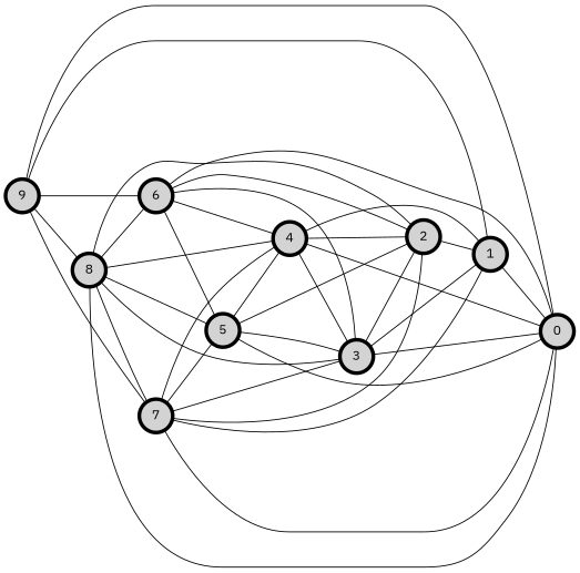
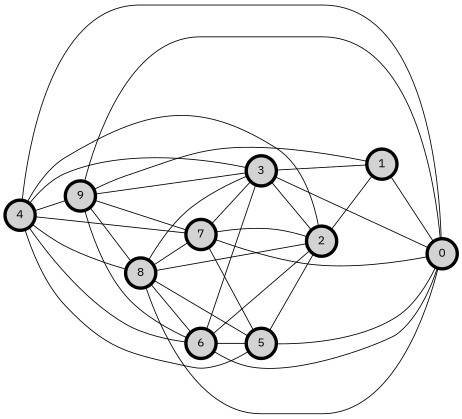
  graph {
    fontname="IBM Plex Sans"
    rankdir=LR
    node [fontname="IBM Plex Sans" shape=circle style="filled,setlinewidth(4)"]
    edge [fontname="IBM Plex Sans"]
    n1 [label=0]
    n2 [label=1]
    n3 [label=2]
    n4 [label=3]
    n5 [label=4]
    n6 [label=5]
    n7 [label=6]
    n8 [label=7]
    n9 [label=8]
    n10 [label=9]
    n2 -- n1
    n3 -- n2
    n4 -- n1
    n4 -- n2
    n4 -- n3
    n5 -- n1
-   n5 -- n2
+   n5 -- n10
    n5 -- n3
    n5 -- n4
    n6 -- n1
    n6 -- n3
    n6 -- n5
    n7 -- n1
    n7 -- n3
    n7 -- n4
    n7 -- n5
    n7 -- n6
    n8 -- n1
-   n8 -- n2
    n8 -- n3
    n8 -- n4
    n8 -- n5
    n8 -- n6
    n9 -- n1
    n9 -- n3
    n9 -- n4
    n9 -- n5
    n9 -- n6
    n9 -- n7
    n9 -- n8
    n10 -- n1
    n10 -- n2
-   n6 -- n4
+   n10 -- n4
    n10 -- n7
    n10 -- n8
    n10 -- n9
  }
